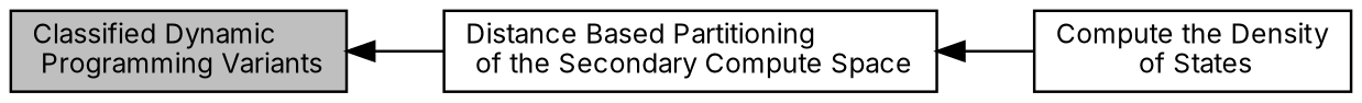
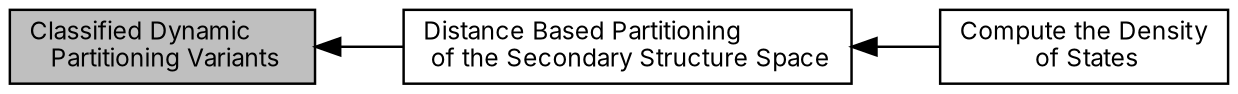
  digraph {
    fontname=Inter
    rankdir=LR
    node [color=black fontname=Inter fontsize=10 shape=box]
    edge [dir=back fontname=Inter fontsize=10 labelfontname=Helvetica labelfontsize=10 shape=plaintext style=solid]
-   n1 [fillcolor=grey75 fontcolor=black height=0.2 label="Classified Dynamic\l Programming Variants" style=filled width=0.4]
-   n2 [height=0.2 label="Distance Based Partitioning\l of the Secondary Compute Space" width=0.4]
+   n1 [fillcolor=grey75 fontcolor=black height=0.2 label="Classified Dynamic\l Partitioning Variants" style=filled width=0.4]
+   n2 [height=0.2 label="Distance Based Partitioning\l of the Secondary Structure Space" width=0.4]
    n3 [height=0.2 label="Compute the Density\l of States" width=0.4]
    n1 -> n2
    n2 -> n3
  }
